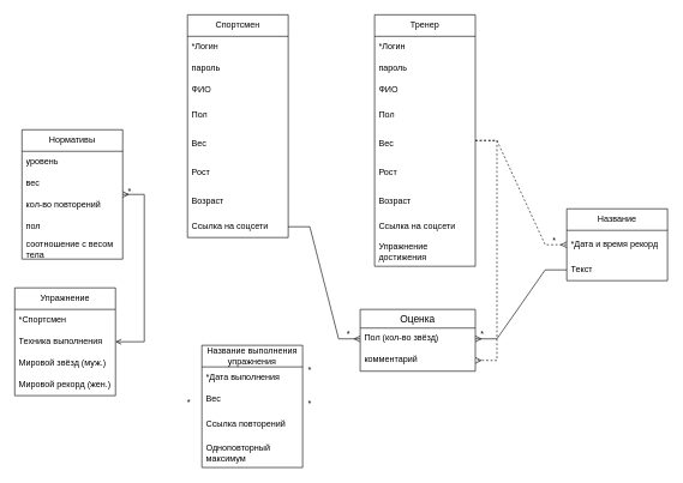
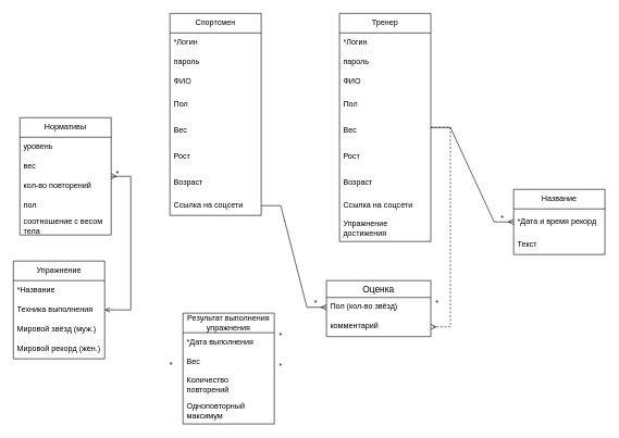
  <mxCell id="0" />
  <mxCell id="1" parent="0" />
  <mxCell id="2" value="Спортсмен" style="swimlane;fontStyle=0;childLayout=stackLayout;horizontal=1;startSize=30;horizontalStack=0;resizeParent=1;resizeParentMax=0;resizeLast=0;collapsible=1;marginBottom=0;whiteSpace=wrap;html=1;" parent="1" vertex="1"><mxGeometry x="260" y="20" width="140" height="310" as="geometry" /></mxCell>
  <mxCell id="3" value="*Логин" style="text;strokeColor=none;fillColor=none;align=left;verticalAlign=middle;spacingLeft=4;spacingRight=4;overflow=hidden;points=[[0,0.5],[1,0.5]];portConstraint=eastwest;rotatable=0;whiteSpace=wrap;html=1;" parent="2" vertex="1"><mxGeometry y="30" width="140" height="30" as="geometry" /></mxCell>
  <mxCell id="4" value="пароль" style="text;strokeColor=none;fillColor=none;align=left;verticalAlign=middle;spacingLeft=4;spacingRight=4;overflow=hidden;points=[[0,0.5],[1,0.5]];portConstraint=eastwest;rotatable=0;whiteSpace=wrap;html=1;" parent="2" vertex="1"><mxGeometry y="60" width="140" height="30" as="geometry" /></mxCell>
  <mxCell id="5" value="ФИО" style="text;strokeColor=none;fillColor=none;align=left;verticalAlign=middle;spacingLeft=4;spacingRight=4;overflow=hidden;points=[[0,0.5],[1,0.5]];portConstraint=eastwest;rotatable=0;whiteSpace=wrap;html=1;" parent="2" vertex="1"><mxGeometry y="90" width="140" height="30" as="geometry" /></mxCell>
  <mxCell id="6" value="Пол" style="text;strokeColor=none;fillColor=none;align=left;verticalAlign=middle;spacingLeft=4;spacingRight=4;overflow=hidden;points=[[0,0.5],[1,0.5]];portConstraint=eastwest;rotatable=0;whiteSpace=wrap;html=1;" parent="2" vertex="1"><mxGeometry y="120" width="140" height="40" as="geometry" /></mxCell>
  <mxCell id="7" value="Вес" style="text;strokeColor=none;fillColor=none;align=left;verticalAlign=middle;spacingLeft=4;spacingRight=4;overflow=hidden;points=[[0,0.5],[1,0.5]];portConstraint=eastwest;rotatable=0;whiteSpace=wrap;html=1;" parent="2" vertex="1"><mxGeometry y="160" width="140" height="40" as="geometry" /></mxCell>
  <mxCell id="8" value="Рост" style="text;strokeColor=none;fillColor=none;align=left;verticalAlign=middle;spacingLeft=4;spacingRight=4;overflow=hidden;points=[[0,0.5],[1,0.5]];portConstraint=eastwest;rotatable=0;whiteSpace=wrap;html=1;" parent="2" vertex="1"><mxGeometry y="200" width="140" height="40" as="geometry" /></mxCell>
  <mxCell id="9" value="Возраст" style="text;strokeColor=none;fillColor=none;align=left;verticalAlign=middle;spacingLeft=4;spacingRight=4;overflow=hidden;points=[[0,0.5],[1,0.5]];portConstraint=eastwest;rotatable=0;whiteSpace=wrap;html=1;" parent="2" vertex="1"><mxGeometry y="240" width="140" height="40" as="geometry" /></mxCell>
  <mxCell id="10" value="Ссылка на соцсети" style="text;strokeColor=none;fillColor=none;align=left;verticalAlign=middle;spacingLeft=4;spacingRight=4;overflow=hidden;points=[[0,0.5],[1,0.5]];portConstraint=eastwest;rotatable=0;whiteSpace=wrap;html=1;" parent="2" vertex="1"><mxGeometry y="280" width="140" height="30" as="geometry" /></mxCell>
  <mxCell id="11" value="Упражнение" style="swimlane;fontStyle=0;childLayout=stackLayout;horizontal=1;startSize=30;horizontalStack=0;resizeParent=1;resizeParentMax=0;resizeLast=0;collapsible=1;marginBottom=0;whiteSpace=wrap;html=1;" parent="1" vertex="1"><mxGeometry x="20" y="400" width="140" height="150" as="geometry" /></mxCell>
- <mxCell id="12" value="*Спортсмен" style="text;strokeColor=none;fillColor=none;align=left;verticalAlign=middle;spacingLeft=4;spacingRight=4;overflow=hidden;points=[[0,0.5],[1,0.5]];portConstraint=eastwest;rotatable=0;whiteSpace=wrap;html=1;" parent="11" vertex="1"><mxGeometry y="30" width="140" height="30" as="geometry" /></mxCell>
+ <mxCell id="12" value="*Название" style="text;strokeColor=none;fillColor=none;align=left;verticalAlign=middle;spacingLeft=4;spacingRight=4;overflow=hidden;points=[[0,0.5],[1,0.5]];portConstraint=eastwest;rotatable=0;whiteSpace=wrap;html=1;" parent="11" vertex="1"><mxGeometry y="30" width="140" height="30" as="geometry" /></mxCell>
  <mxCell id="13" value="Техника выполнения" style="text;strokeColor=none;fillColor=none;align=left;verticalAlign=middle;spacingLeft=4;spacingRight=4;overflow=hidden;points=[[0,0.5],[1,0.5]];portConstraint=eastwest;rotatable=0;whiteSpace=wrap;html=1;" parent="11" vertex="1"><mxGeometry y="60" width="140" height="30" as="geometry" /></mxCell>
  <mxCell id="14" value="Мировой звёзд (муж.)" style="text;strokeColor=none;fillColor=none;align=left;verticalAlign=middle;spacingLeft=4;spacingRight=4;overflow=hidden;points=[[0,0.5],[1,0.5]];portConstraint=eastwest;rotatable=0;whiteSpace=wrap;html=1;" parent="11" vertex="1"><mxGeometry y="90" width="140" height="30" as="geometry" /></mxCell>
  <mxCell id="15" value="Мировой рекорд (жен.)" style="text;strokeColor=none;fillColor=none;align=left;verticalAlign=middle;spacingLeft=4;spacingRight=4;overflow=hidden;points=[[0,0.5],[1,0.5]];portConstraint=eastwest;rotatable=0;whiteSpace=wrap;html=1;" parent="11" vertex="1"><mxGeometry y="120" width="140" height="30" as="geometry" /></mxCell>
  <mxCell id="16" value="Название" style="swimlane;fontStyle=0;childLayout=stackLayout;horizontal=1;startSize=30;horizontalStack=0;resizeParent=1;resizeParentMax=0;resizeLast=0;collapsible=1;marginBottom=0;whiteSpace=wrap;html=1;" parent="1" vertex="1"><mxGeometry x="787" y="290" width="140" height="100" as="geometry" /></mxCell>
  <mxCell id="17" value="*Дата и время рекорд" style="text;strokeColor=none;fillColor=none;align=left;verticalAlign=middle;spacingLeft=4;spacingRight=4;overflow=hidden;points=[[0,0.5],[1,0.5]];portConstraint=eastwest;rotatable=0;whiteSpace=wrap;html=1;" parent="16" vertex="1"><mxGeometry y="30" width="140" height="40" as="geometry" /></mxCell>
  <mxCell id="18" value="Текст" style="text;strokeColor=none;fillColor=none;align=left;verticalAlign=middle;spacingLeft=4;spacingRight=4;overflow=hidden;points=[[0,0.5],[1,0.5]];portConstraint=eastwest;rotatable=0;whiteSpace=wrap;html=1;" parent="16" vertex="1"><mxGeometry y="70" width="140" height="30" as="geometry" /></mxCell>
  <mxCell id="19" value="Тренер" style="swimlane;fontStyle=0;childLayout=stackLayout;horizontal=1;startSize=30;horizontalStack=0;resizeParent=1;resizeParentMax=0;resizeLast=0;collapsible=1;marginBottom=0;whiteSpace=wrap;html=1;" parent="1" vertex="1"><mxGeometry x="520" y="20" width="140" height="350" as="geometry" /></mxCell>
  <mxCell id="20" value="*Логин" style="text;strokeColor=none;fillColor=none;align=left;verticalAlign=middle;spacingLeft=4;spacingRight=4;overflow=hidden;points=[[0,0.5],[1,0.5]];portConstraint=eastwest;rotatable=0;whiteSpace=wrap;html=1;" parent="19" vertex="1"><mxGeometry y="30" width="140" height="30" as="geometry" /></mxCell>
  <mxCell id="21" value="пароль" style="text;strokeColor=none;fillColor=none;align=left;verticalAlign=middle;spacingLeft=4;spacingRight=4;overflow=hidden;points=[[0,0.5],[1,0.5]];portConstraint=eastwest;rotatable=0;whiteSpace=wrap;html=1;" parent="19" vertex="1"><mxGeometry y="60" width="140" height="30" as="geometry" /></mxCell>
  <mxCell id="22" value="ФИО" style="text;strokeColor=none;fillColor=none;align=left;verticalAlign=middle;spacingLeft=4;spacingRight=4;overflow=hidden;points=[[0,0.5],[1,0.5]];portConstraint=eastwest;rotatable=0;whiteSpace=wrap;html=1;" parent="19" vertex="1"><mxGeometry y="90" width="140" height="30" as="geometry" /></mxCell>
  <mxCell id="23" value="Пол" style="text;strokeColor=none;fillColor=none;align=left;verticalAlign=middle;spacingLeft=4;spacingRight=4;overflow=hidden;points=[[0,0.5],[1,0.5]];portConstraint=eastwest;rotatable=0;whiteSpace=wrap;html=1;" parent="19" vertex="1"><mxGeometry y="120" width="140" height="40" as="geometry" /></mxCell>
  <mxCell id="24" value="Вес" style="text;strokeColor=none;fillColor=none;align=left;verticalAlign=middle;spacingLeft=4;spacingRight=4;overflow=hidden;points=[[0,0.5],[1,0.5]];portConstraint=eastwest;rotatable=0;whiteSpace=wrap;html=1;" parent="19" vertex="1"><mxGeometry y="160" width="140" height="40" as="geometry" /></mxCell>
  <mxCell id="25" value="Рост" style="text;strokeColor=none;fillColor=none;align=left;verticalAlign=middle;spacingLeft=4;spacingRight=4;overflow=hidden;points=[[0,0.5],[1,0.5]];portConstraint=eastwest;rotatable=0;whiteSpace=wrap;html=1;" parent="19" vertex="1"><mxGeometry y="200" width="140" height="40" as="geometry" /></mxCell>
  <mxCell id="26" value="Возраст" style="text;strokeColor=none;fillColor=none;align=left;verticalAlign=middle;spacingLeft=4;spacingRight=4;overflow=hidden;points=[[0,0.5],[1,0.5]];portConstraint=eastwest;rotatable=0;whiteSpace=wrap;html=1;" parent="19" vertex="1"><mxGeometry y="240" width="140" height="40" as="geometry" /></mxCell>
  <mxCell id="27" value="Ссылка на соцсети" style="text;strokeColor=none;fillColor=none;align=left;verticalAlign=middle;spacingLeft=4;spacingRight=4;overflow=hidden;points=[[0,0.5],[1,0.5]];portConstraint=eastwest;rotatable=0;whiteSpace=wrap;html=1;" parent="19" vertex="1"><mxGeometry y="280" width="140" height="30" as="geometry" /></mxCell>
  <mxCell id="28" value="Упражнение достижения" style="text;strokeColor=none;fillColor=none;align=left;verticalAlign=middle;spacingLeft=4;spacingRight=4;overflow=hidden;points=[[0,0.5],[1,0.5]];portConstraint=eastwest;rotatable=0;whiteSpace=wrap;html=1;" parent="19" vertex="1"><mxGeometry y="310" width="140" height="40" as="geometry" /></mxCell>
- <mxCell id="29" value="Название выполнения упражнения" style="swimlane;fontStyle=0;childLayout=stackLayout;horizontal=1;startSize=30;horizontalStack=0;resizeParent=1;resizeParentMax=0;resizeLast=0;collapsible=1;marginBottom=0;whiteSpace=wrap;html=1;" parent="1" vertex="1"><mxGeometry x="280" y="480" width="140" height="170" as="geometry" /></mxCell>
+ <mxCell id="29" value="Результат выполнения упражнения" style="swimlane;fontStyle=0;childLayout=stackLayout;horizontal=1;startSize=30;horizontalStack=0;resizeParent=1;resizeParentMax=0;resizeLast=0;collapsible=1;marginBottom=0;whiteSpace=wrap;html=1;" parent="1" vertex="1"><mxGeometry x="280" y="480" width="140" height="170" as="geometry" /></mxCell>
  <mxCell id="30" value="*Дата выполнения" style="text;strokeColor=none;fillColor=none;align=left;verticalAlign=middle;spacingLeft=4;spacingRight=4;overflow=hidden;points=[[0,0.5],[1,0.5]];portConstraint=eastwest;rotatable=0;whiteSpace=wrap;html=1;" parent="29" vertex="1"><mxGeometry y="30" width="140" height="30" as="geometry" /></mxCell>
  <mxCell id="31" value="Вес" style="text;strokeColor=none;fillColor=none;align=left;verticalAlign=middle;spacingLeft=4;spacingRight=4;overflow=hidden;points=[[0,0.5],[1,0.5]];portConstraint=eastwest;rotatable=0;whiteSpace=wrap;html=1;" parent="29" vertex="1"><mxGeometry y="60" width="140" height="30" as="geometry" /></mxCell>
- <mxCell id="32" value="Ссылка повторений" style="text;strokeColor=none;fillColor=none;align=left;verticalAlign=middle;spacingLeft=4;spacingRight=4;overflow=hidden;points=[[0,0.5],[1,0.5]];portConstraint=eastwest;rotatable=0;whiteSpace=wrap;html=1;" parent="29" vertex="1"><mxGeometry y="90" width="140" height="40" as="geometry" /></mxCell>
+ <mxCell id="32" value="Количество повторений" style="text;strokeColor=none;fillColor=none;align=left;verticalAlign=middle;spacingLeft=4;spacingRight=4;overflow=hidden;points=[[0,0.5],[1,0.5]];portConstraint=eastwest;rotatable=0;whiteSpace=wrap;html=1;" parent="29" vertex="1"><mxGeometry y="90" width="140" height="40" as="geometry" /></mxCell>
  <mxCell id="33" value="Одноповторный максимум" style="text;strokeColor=none;fillColor=none;align=left;verticalAlign=middle;spacingLeft=4;spacingRight=4;overflow=hidden;points=[[0,0.5],[1,0.5]];portConstraint=eastwest;rotatable=0;whiteSpace=wrap;html=1;" parent="29" vertex="1"><mxGeometry y="130" width="140" height="40" as="geometry" /></mxCell>
  <mxCell id="34" value="Нормативы" style="swimlane;fontStyle=0;childLayout=stackLayout;horizontal=1;startSize=30;horizontalStack=0;resizeParent=1;resizeParentMax=0;resizeLast=0;collapsible=1;marginBottom=0;whiteSpace=wrap;html=1;" parent="1" vertex="1"><mxGeometry x="30" y="180" width="140" height="180" as="geometry" /></mxCell>
  <mxCell id="35" value="уровень" style="text;strokeColor=none;fillColor=none;align=left;verticalAlign=middle;spacingLeft=4;spacingRight=4;overflow=hidden;points=[[0,0.5],[1,0.5]];portConstraint=eastwest;rotatable=0;whiteSpace=wrap;html=1;" parent="34" vertex="1"><mxGeometry y="30" width="140" height="30" as="geometry" /></mxCell>
  <mxCell id="36" value="вес" style="text;strokeColor=none;fillColor=none;align=left;verticalAlign=middle;spacingLeft=4;spacingRight=4;overflow=hidden;points=[[0,0.5],[1,0.5]];portConstraint=eastwest;rotatable=0;whiteSpace=wrap;html=1;" parent="34" vertex="1"><mxGeometry y="60" width="140" height="30" as="geometry" /></mxCell>
  <mxCell id="37" value="кол-во повторений" style="text;strokeColor=none;fillColor=none;align=left;verticalAlign=middle;spacingLeft=4;spacingRight=4;overflow=hidden;points=[[0,0.5],[1,0.5]];portConstraint=eastwest;rotatable=0;whiteSpace=wrap;html=1;" parent="34" vertex="1"><mxGeometry y="90" width="140" height="30" as="geometry" /></mxCell>
  <mxCell id="38" value="пол" style="text;strokeColor=none;fillColor=none;align=left;verticalAlign=middle;spacingLeft=4;spacingRight=4;overflow=hidden;points=[[0,0.5],[1,0.5]];portConstraint=eastwest;rotatable=0;whiteSpace=wrap;html=1;" parent="34" vertex="1"><mxGeometry y="120" width="140" height="30" as="geometry" /></mxCell>
  <mxCell id="39" value="соотношение с весом тела" style="text;strokeColor=none;fillColor=none;align=left;verticalAlign=middle;spacingLeft=4;spacingRight=4;overflow=hidden;points=[[0,0.5],[1,0.5]];portConstraint=eastwest;rotatable=0;whiteSpace=wrap;html=1;" parent="34" vertex="1"><mxGeometry y="150" width="140" height="30" as="geometry" /></mxCell>
- <mxCell id="40" value="" style="edgeStyle=entityRelationEdgeStyle;fontSize=12;html=1;endArrow=ERmany;rounded=0;dashed=1;" parent="1" source="19" target="16" edge="1"><mxGeometry width="100" height="100" relative="1" as="geometry"><mxPoint x="560" y="420" as="sourcePoint" /><mxPoint x="660" y="320" as="targetPoint" /></mxGeometry></mxCell>
+ <mxCell id="40" value="" style="edgeStyle=entityRelationEdgeStyle;fontSize=12;html=1;endArrow=ERmany;rounded=0;" parent="1" source="19" target="16" edge="1"><mxGeometry width="100" height="100" relative="1" as="geometry"><mxPoint x="560" y="420" as="sourcePoint" /><mxPoint x="660" y="320" as="targetPoint" /></mxGeometry></mxCell>
  <mxCell id="41" value="*" style="text;html=1;align=center;verticalAlign=middle;whiteSpace=wrap;rounded=0;" parent="1" vertex="1"><mxGeometry x="400" y="546" width="60" height="30" as="geometry" /></mxCell>
  <mxCell id="42" value="" style="edgeStyle=entityRelationEdgeStyle;fontSize=12;html=1;endArrow=open;rounded=0;endFill=0;startArrow=ERmany;startFill=0;" parent="1" source="34" target="11" edge="1"><mxGeometry width="100" height="100" relative="1" as="geometry"><mxPoint x="780" y="540" as="sourcePoint" /><mxPoint x="880" y="440" as="targetPoint" /></mxGeometry></mxCell>
  <mxCell id="43" value="Оценка" style="swimlane;fontStyle=0;childLayout=stackLayout;horizontal=1;startSize=26;horizontalStack=0;resizeParent=1;resizeParentMax=0;resizeLast=0;collapsible=1;marginBottom=0;align=center;fontSize=14;" parent="1" vertex="1"><mxGeometry x="500" y="430" width="160" height="86" as="geometry" /></mxCell>
  <mxCell id="44" value="Пол (кол-во звёзд)" style="text;strokeColor=none;fillColor=none;spacingLeft=4;spacingRight=4;overflow=hidden;rotatable=0;points=[[0,0.5],[1,0.5]];portConstraint=eastwest;fontSize=12;whiteSpace=wrap;html=1;" parent="43" vertex="1"><mxGeometry y="26" width="160" height="30" as="geometry" /></mxCell>
  <mxCell id="45" value="комментарий" style="text;strokeColor=none;fillColor=none;spacingLeft=4;spacingRight=4;overflow=hidden;rotatable=0;points=[[0,0.5],[1,0.5]];portConstraint=eastwest;fontSize=12;whiteSpace=wrap;html=1;" parent="43" vertex="1"><mxGeometry y="56" width="160" height="30" as="geometry" /></mxCell>
- <mxCell id="46" value="" style="edgeStyle=entityRelationEdgeStyle;fontSize=12;html=1;endArrow=ERmany;rounded=0;" parent="1" source="18" target="44" edge="1"><mxGeometry width="100" height="100" relative="1" as="geometry"><mxPoint x="635" y="560" as="sourcePoint" /><mxPoint x="675" y="670" as="targetPoint" /><Array as="points"><mxPoint x="685" y="635" /><mxPoint x="910" y="610" /></Array></mxGeometry></mxCell>
  <mxCell id="47" value="*" style="text;html=1;align=center;verticalAlign=middle;whiteSpace=wrap;rounded=0;" parent="1" vertex="1"><mxGeometry x="640" y="450" width="60" height="30" as="geometry" /></mxCell>
  <mxCell id="48" value="" style="edgeStyle=entityRelationEdgeStyle;fontSize=12;html=1;endArrow=ERmany;rounded=0;" parent="1" source="10" target="44" edge="1"><mxGeometry width="100" height="100" relative="1" as="geometry"><mxPoint x="400" y="360" as="sourcePoint" /><mxPoint x="465" y="670" as="targetPoint" /><Array as="points"><mxPoint x="35" y="448" /><mxPoint x="420" y="430" /><mxPoint x="485" y="420" /><mxPoint x="410" y="590" /><mxPoint x="460" y="630" /></Array></mxGeometry></mxCell>
  <mxCell id="49" value="" style="edgeStyle=entityRelationEdgeStyle;fontSize=12;html=1;endArrow=ERmany;rounded=0;dashed=1;" parent="1" source="19" target="45" edge="1"><mxGeometry width="100" height="100" relative="1" as="geometry"><mxPoint x="550" y="490" as="sourcePoint" /><mxPoint x="750" y="690" as="targetPoint" /><Array as="points"><mxPoint x="850" y="480" /></Array></mxGeometry></mxCell>
  <mxCell id="50" value="*" style="text;html=1;align=center;verticalAlign=middle;whiteSpace=wrap;rounded=0;" parent="1" vertex="1"><mxGeometry x="150" y="251" width="60" height="30" as="geometry" /></mxCell>
  <mxCell id="51" value="*" style="text;html=1;align=center;verticalAlign=middle;whiteSpace=wrap;rounded=0;" parent="1" vertex="1"><mxGeometry x="740" y="320" width="60" height="30" as="geometry" /></mxCell>
  <mxCell id="52" value="*" style="text;html=1;align=center;verticalAlign=middle;whiteSpace=wrap;rounded=0;" parent="1" vertex="1"><mxGeometry x="400" y="500" width="60" height="30" as="geometry" /></mxCell>
  <mxCell id="53" value="*" style="text;html=1;align=center;verticalAlign=middle;whiteSpace=wrap;rounded=0;" parent="1" vertex="1"><mxGeometry x="232" y="544" width="60" height="30" as="geometry" /></mxCell>
  <mxCell id="54" value="*" style="text;html=1;align=center;verticalAlign=middle;whiteSpace=wrap;rounded=0;" parent="1" vertex="1"><mxGeometry x="454" y="450" width="60" height="30" as="geometry" /></mxCell>
